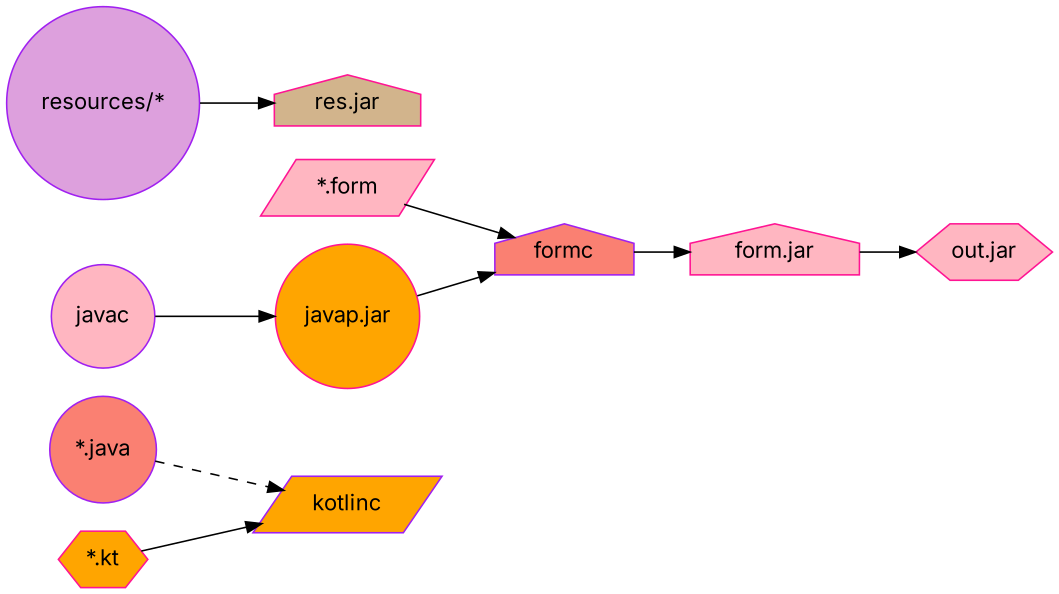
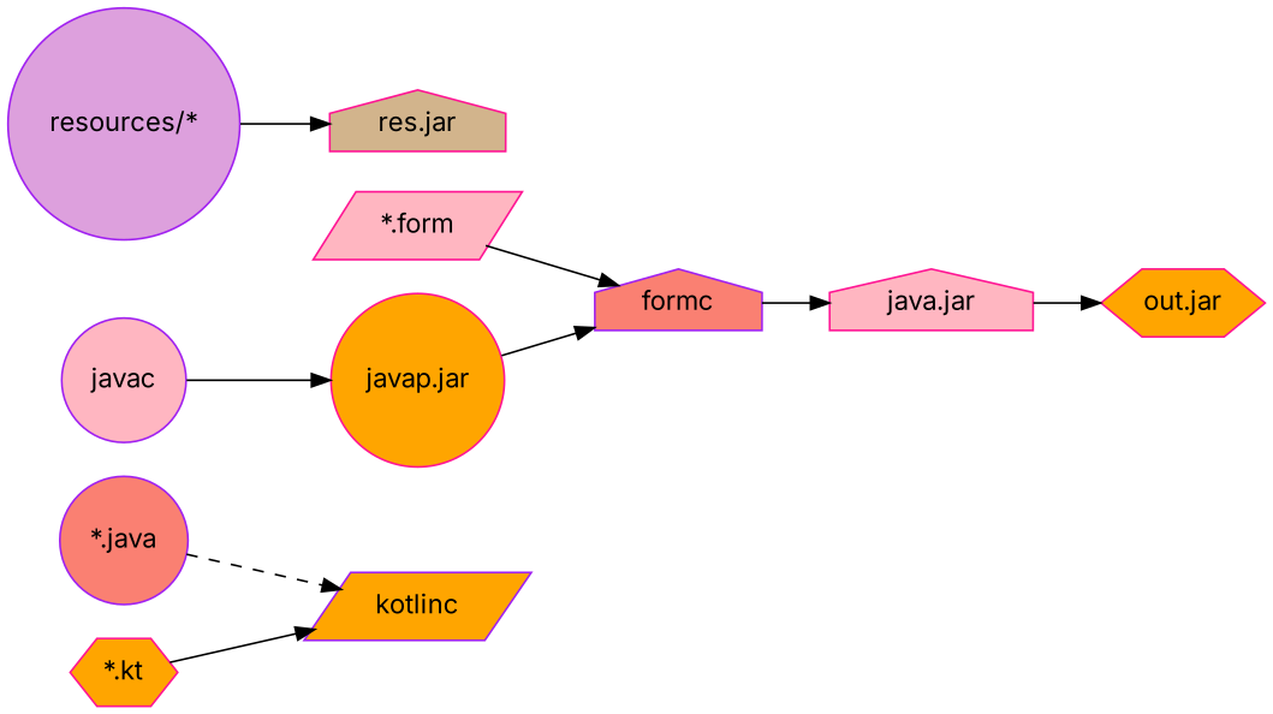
  strict digraph {
    fontname=Inter
    rankdir=LR
    node [color=deeppink fillcolor=lightpink fontname=Inter shape=circle style=filled]
    edge [fontname=Inter]
    "*.java" [color=purple fillcolor=salmon]
    kotlinc [color=purple fillcolor=orange shape=parallelogram]
    "javap.jar" [fillcolor=orange]
    javac [color=purple]
    "*.kt" [fillcolor=orange shape=hexagon]
    "*.form" [shape=parallelogram]
    formc [color=purple fillcolor=salmon shape=house]
-   "java.jar" [shape=house label="form.jar"]
+   "java.jar" [shape=house]
    "resources/*" [color=purple fillcolor=plum]
    "res.jar" [fillcolor=tan shape=house]
-   "out.jar" [shape=hexagon]
+   "out.jar" [fillcolor=orange shape=hexagon]
    "*.java" -> kotlinc [style=dashed]
    "javap.jar" -> formc
    javac -> "javap.jar"
    "*.kt" -> kotlinc
    "*.form" -> formc
    formc -> "java.jar"
    "java.jar" -> "out.jar"
    "resources/*" -> "res.jar"
  }
